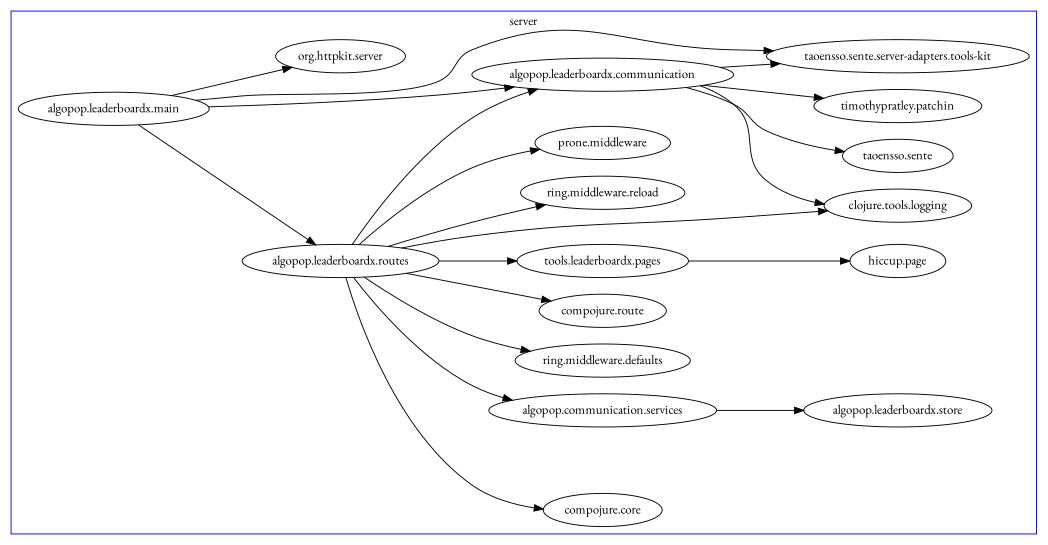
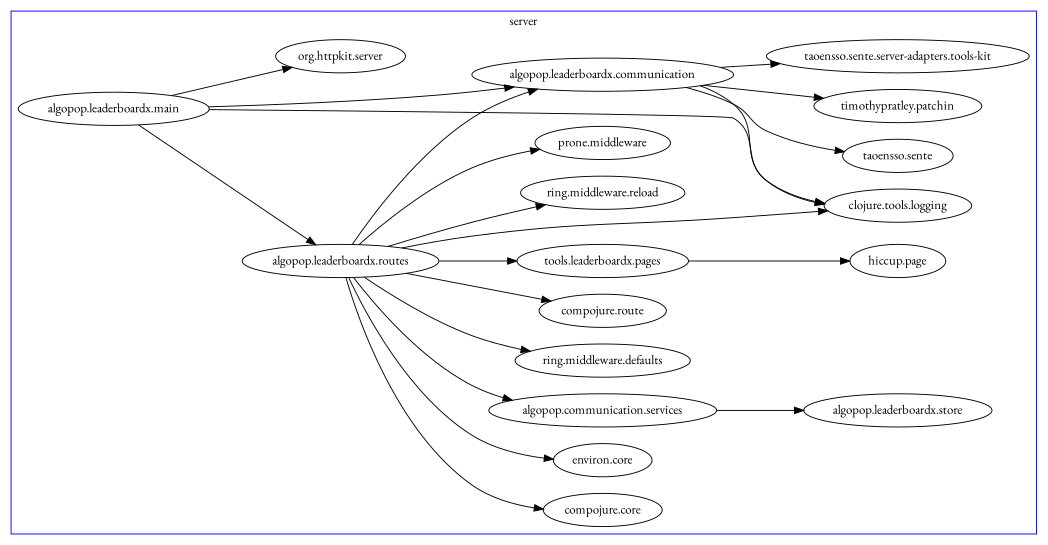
  digraph {
    fontname="EB Garamond"
    rankdir=LR
    node [fontname="EB Garamond"]
    edge [fontname="EB Garamond"]
    n1 [label="algopop.leaderboardx.routes"]
    n2 [label="ring.middleware.defaults"]
    n3 [label="tools.leaderboardx.pages"]
    n4 [label="hiccup.page"]
+   n5 [label="environ.core"]
    n6 [label="algopop.leaderboardx.communication"]
    n7 [label="compojure.route"]
    n8 [label="clojure.tools.logging"]
    n9 [label="algopop.communication.services"]
    n10 [label="taoensso.sente.server-adapters.tools-kit"]
    n11 [label="algopop.leaderboardx.main"]
    n12 [label="ring.middleware.reload"]
    n13 [label="prone.middleware"]
    n14 [label="timothypratley.patchin"]
    n15 [label="taoensso.sente"]
    n16 [label="algopop.leaderboardx.store"]
    n17 [label="org.httpkit.server"]
    n18 [label="compojure.core"]
    subgraph cluster_1 {
      color=blue
      label=server
      n1
      n2
      n3
      n4
+     n5
      n6
      n7
      n8
      n9
      n10
      n11
      n12
      n13
      n14
      n15
      n16
      n17
      n18
    }
    subgraph cluster_2 {
      color=red
      label=java
    }
    n1 -> n2
    n1 -> n3
+   n1 -> n5
    n1 -> n6
    n1 -> n7
    n1 -> n8
    n1 -> n9
    n1 -> n12
    n1 -> n13
    n1 -> n18
    n3 -> n4
    n6 -> n8
    n6 -> n10
    n6 -> n14
    n6 -> n15
    n9 -> n16
    n11 -> n1
    n11 -> n6
-   n11 -> n10
+   n11 -> n8
    n11 -> n17
  }
